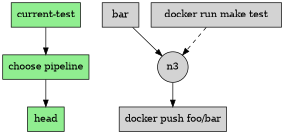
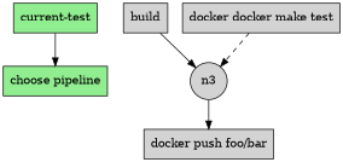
  digraph {
    rankdir=TB
    node [fillcolor="#d3d3d3" shape=box style=filled]
    n2 [fillcolor="#90ee90" label="current-test"]
    n1 [fillcolor="#90ee90" label="choose pipeline"]
-   n7 [fillcolor="#90ee90" label=head]
-   n5 [label=bar]
+   n5 [label=build]
    n3 [shape=circle]
-   n4 [label="docker run make test"]
+   n4 [label="docker docker make test"]
    n0 [label="docker push foo/bar"]
    n2 -> n1
-   n1 -> n7
    n5 -> n3
    n3 -> n0
    n4 -> n3 [style=dashed]
  }
